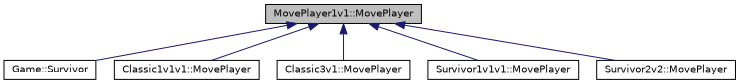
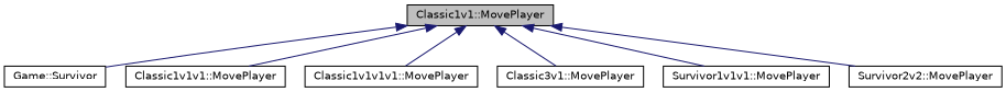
  digraph {
    rankdir=TB
    node [color=black fillcolor=white fontname=Helvetica fontsize=10 shape=record style=filled]
    edge [color=midnightblue dir=back fontname=Helvetica fontsize=10 labelfontname=Helvetica labelfontsize=10 style=solid]
-   n1 [fillcolor=grey75 fontcolor=black height=0.2 label="MovePlayer1v1::MovePlayer" width=0.4]
+   n1 [fillcolor=grey75 fontcolor=black height=0.2 label="Classic1v1::MovePlayer" width=0.4]
    n2 [height=0.2 label="Game::Survivor" width=0.4]
    n3 [height=0.2 label="Classic1v1v1::MovePlayer" width=0.4]
+   n4 [height=0.2 label="Classic1v1v1v1::MovePlayer" width=0.4]
    n5 [height=0.2 label="Classic3v1::MovePlayer" width=0.4]
    n6 [height=0.2 label="Survivor1v1v1::MovePlayer" width=0.4]
    n7 [height=0.2 label="Survivor2v2::MovePlayer" width=0.4]
    n1 -> n2
    n1 -> n3
+   n1 -> n4
    n1 -> n5
    n1 -> n6
    n1 -> n7
  }
